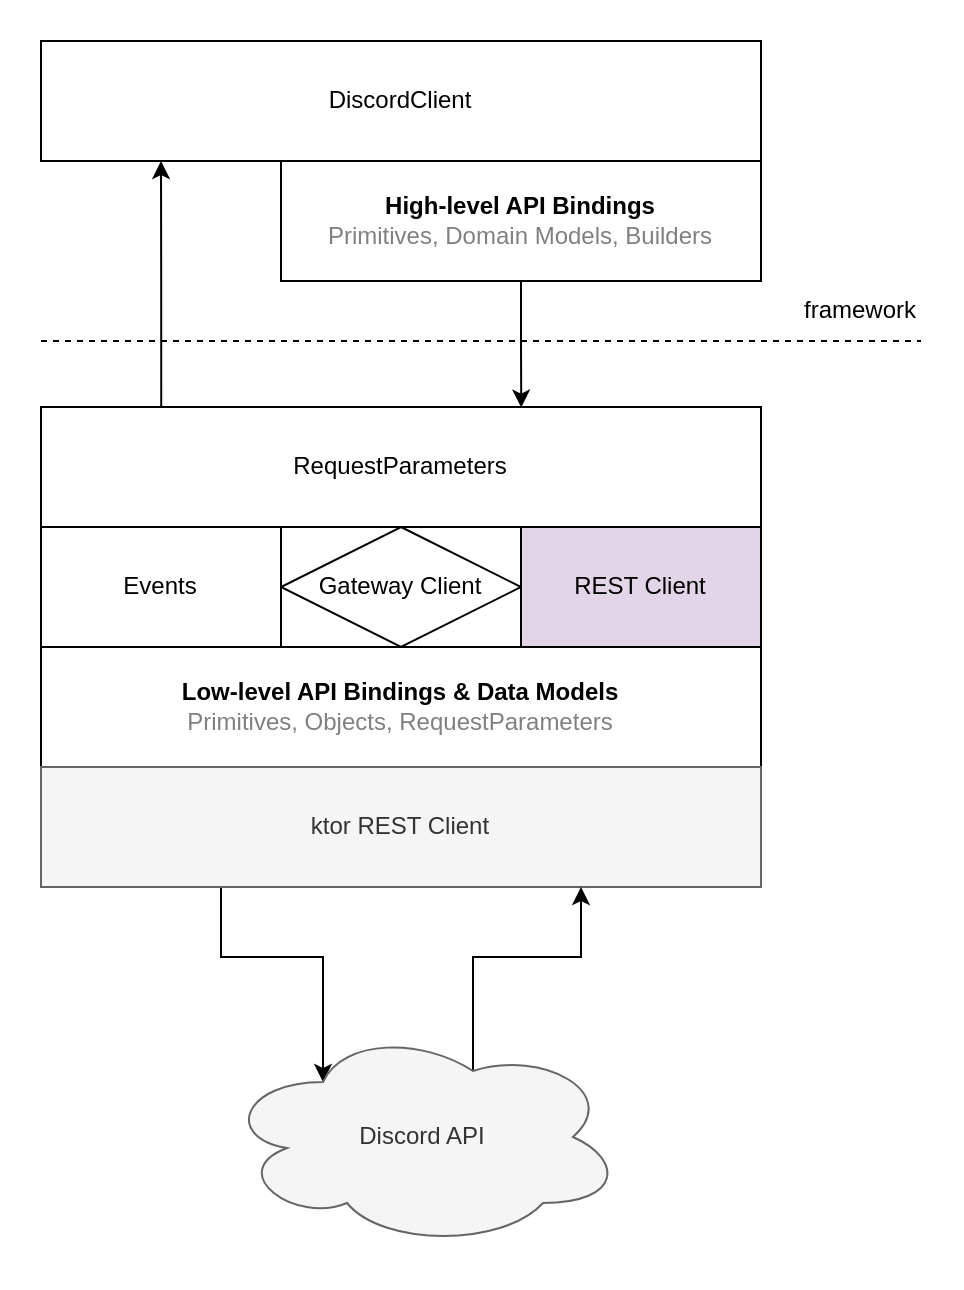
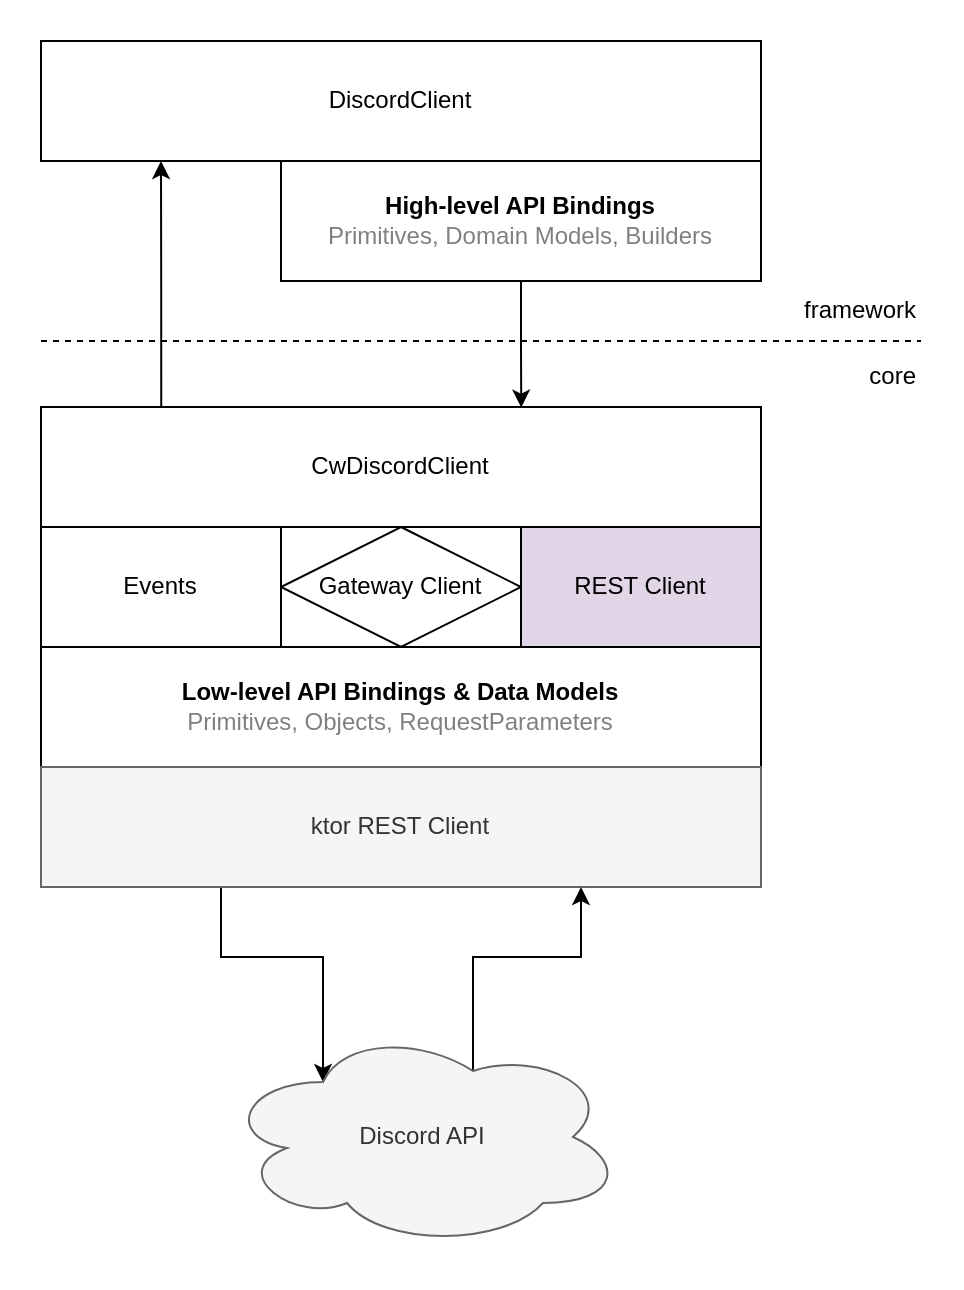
  <mxCell id="0" />
  <mxCell id="1" parent="0" />
  <mxCell id="2" value="DiscordClient" style="rounded=0;whiteSpace=wrap;html=1;" vertex="1" parent="1"><mxGeometry width="360" height="60" as="geometry" x="20" y="20" /></mxCell>
  <mxCell id="3" value="Gateway Client" style="rhombus;whiteSpace=wrap;html=1;" vertex="1" parent="1"><mxGeometry x="140" y="263" width="120" height="60" as="geometry" /></mxCell>
  <mxCell id="4" value="REST Client" style="rounded=0;whiteSpace=wrap;html=1;fillColor=#e1d5e7;" vertex="1" parent="1"><mxGeometry x="260" y="263" width="120" height="60" as="geometry" /></mxCell>
  <mxCell id="5" value="Events" style="rounded=0;whiteSpace=wrap;html=1;" vertex="1" parent="1"><mxGeometry y="263" width="120" height="60" as="geometry" x="20" /></mxCell>
  <mxCell id="6" value="&lt;div&gt;&lt;b&gt;Low-level API Bindings &amp;amp; Data Models&lt;/b&gt;&lt;/div&gt;&lt;font style=&quot;&quot; color=&quot;#808080&quot;&gt;Primitives, Objects, RequestParameters&lt;/font&gt;" style="rounded=0;whiteSpace=wrap;html=1;" vertex="1" parent="1"><mxGeometry y="323" width="360" height="60" as="geometry" x="20" /></mxCell>
  <mxCell id="7" style="edgeStyle=orthogonalEdgeStyle;rounded=0;orthogonalLoop=1;jettySize=auto;html=1;exitX=0.25;exitY=1;exitDx=0;exitDy=0;entryX=0.25;entryY=0.25;entryDx=0;entryDy=0;entryPerimeter=0;" edge="1" parent="1" source="8" target="10"><mxGeometry relative="1" as="geometry" /></mxCell>
  <mxCell id="8" value="ktor REST Client" style="rounded=0;whiteSpace=wrap;html=1;fillColor=#f5f5f5;fontColor=#333333;strokeColor=#666666;" vertex="1" parent="1"><mxGeometry y="383" width="360" height="60" as="geometry" x="20" /></mxCell>
  <mxCell id="9" style="edgeStyle=orthogonalEdgeStyle;rounded=0;orthogonalLoop=1;jettySize=auto;html=1;entryX=0.75;entryY=1;entryDx=0;entryDy=0;exitX=0.625;exitY=0.2;exitDx=0;exitDy=0;exitPerimeter=0;" edge="1" parent="1" source="10" target="8"><mxGeometry relative="1" as="geometry" /></mxCell>
  <mxCell id="10" value="Discord API" style="ellipse;shape=cloud;whiteSpace=wrap;html=1;fillColor=#f5f5f5;fontColor=#333333;strokeColor=#666666;" vertex="1" parent="1"><mxGeometry x="111" y="513" width="200" height="110" as="geometry" /></mxCell>
  <mxCell id="11" style="edgeStyle=orthogonalEdgeStyle;rounded=0;orthogonalLoop=1;jettySize=auto;html=1;entryX=0.667;entryY=0.005;entryDx=0;entryDy=0;entryPerimeter=0;" edge="1" parent="1" source="12" target="15"><mxGeometry relative="1" as="geometry" /></mxCell>
  <mxCell id="12" value="&lt;div&gt;&lt;b&gt;High-level API Bindings&lt;/b&gt;&lt;/div&gt;&lt;font style=&quot;&quot; color=&quot;#808080&quot;&gt;Primitives, Domain Models, Builders&lt;/font&gt;" style="rounded=0;whiteSpace=wrap;html=1;" vertex="1" parent="1"><mxGeometry x="140" y="80" width="240" height="60" as="geometry" /></mxCell>
  <mxCell id="13" value="" style="endArrow=none;dashed=1;html=1;rounded=0;entryX=1;entryY=1;entryDx=0;entryDy=0;" edge="1" parent="1" target="16"><mxGeometry width="50" height="50" relative="1" as="geometry"><mxPoint y="170" as="sourcePoint" x="20" /><mxPoint x="500" y="170" as="targetPoint" /></mxGeometry></mxCell>
  <mxCell id="14" style="edgeStyle=orthogonalEdgeStyle;rounded=0;orthogonalLoop=1;jettySize=auto;html=1;exitX=0.167;exitY=0.017;exitDx=0;exitDy=0;exitPerimeter=0;" edge="1" parent="1" source="15"><mxGeometry relative="1" as="geometry"><mxPoint x="80" y="80" as="targetPoint" /></mxGeometry></mxCell>
- <mxCell id="15" value="RequestParameters" style="rounded=0;whiteSpace=wrap;html=1;" vertex="1" parent="1"><mxGeometry y="203" width="360" height="60" as="geometry" x="20" /></mxCell>
+ <mxCell id="15" value="CwDiscordClient" style="rounded=0;whiteSpace=wrap;html=1;" vertex="1" parent="1"><mxGeometry y="203" width="360" height="60" as="geometry" x="20" /></mxCell>
  <mxCell id="16" value="framework" style="text;html=1;align=right;verticalAlign=middle;whiteSpace=wrap;rounded=0;" vertex="1" parent="1"><mxGeometry x="350" y="140" width="110" height="30" as="geometry" /></mxCell>
+ <mxCell id="17" value="core" style="text;html=1;align=right;verticalAlign=middle;whiteSpace=wrap;rounded=0;" vertex="1" parent="1"><mxGeometry x="350" y="173" width="110" height="30" as="geometry" /></mxCell>
